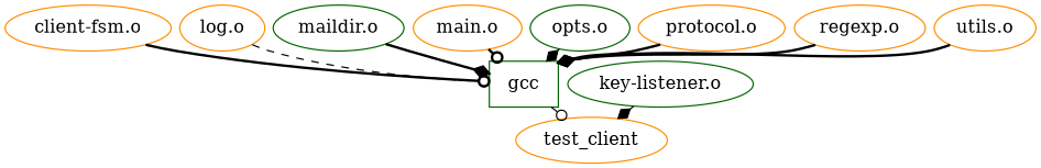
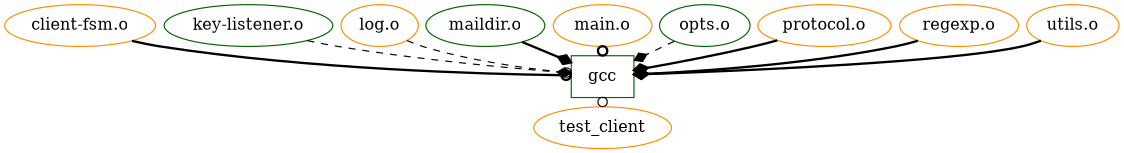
  digraph {
    defaultdist=0.1
    nodesep=0.1
    rankdir=TB
    ranksep=0.1
    node [color=darkorange shape=ellipse]
    edge [arrowhead=diamond style=bold]
    n1 [label=test_client]
    n2 [color=darkgreen label=gcc shape=box]
    n3 [label="client-fsm.o"]
    n4 [color=darkgreen label="key-listener.o"]
    n5 [label="log.o"]
    n6 [color=darkgreen label="maildir.o"]
    n7 [label="main.o"]
    n8 [color=darkgreen label="opts.o"]
    n9 [label="protocol.o"]
    n10 [label="regexp.o"]
    n11 [label="utils.o"]
    n2 -> n1 [arrowhead=odot style=dashed]
    n3 -> n2 [arrowhead=odot]
-   n4 -> n1 [style=dashed]
+   n4 -> n2 [style=dashed]
    n5 -> n2 [arrowhead=odot style=dashed]
    n6 -> n2
    n7 -> n2 [arrowhead=odot]
    n8 -> n2 [style=dashed]
    n9 -> n2
    n10 -> n2
    n11 -> n2
  }
